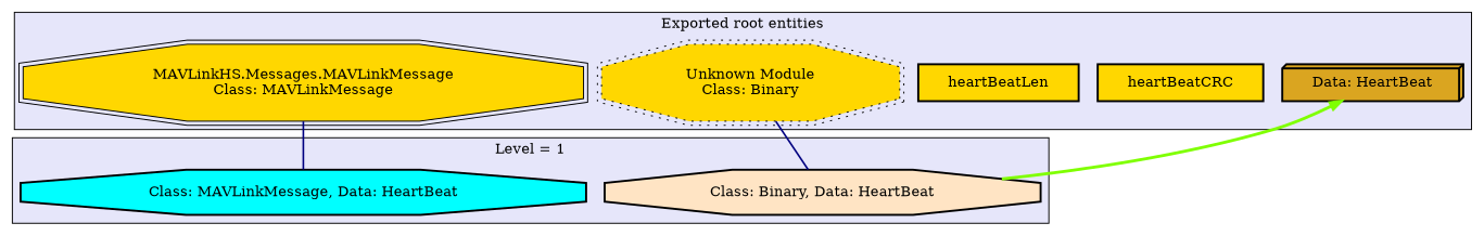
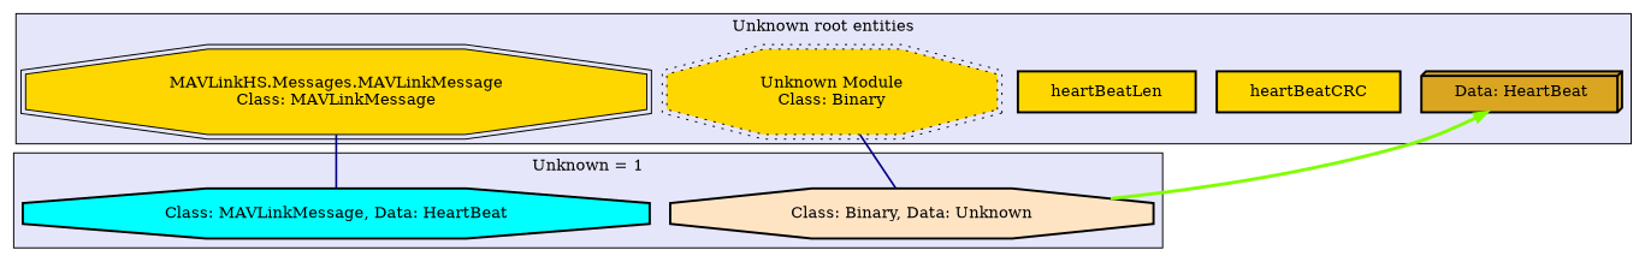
  digraph {
    node [fillcolor=gold margin="0.4,0.1" shape=box style="filled,bold"]
    edge [color=navy dir=none penwidth=1.6931471805599454]
    n1 [fillcolor=goldenrod label="Data: HeartBeat" shape=box3d]
    n2 [label=heartBeatCRC]
    n3 [label=heartBeatLen]
    n4 [label="MAVLinkHS.Messages.MAVLinkMessage\nClass: MAVLinkMessage" shape=doubleoctagon style="filled,solid"]
    n5 [label="Unknown Module\nClass: Binary" shape=doubleoctagon style="filled,dotted"]
    n6 [fillcolor=cyan label="Class: MAVLinkMessage, Data: HeartBeat" shape=octagon]
-   n7 [fillcolor=bisque label="Class: Binary, Data: HeartBeat" shape=octagon]
+   n7 [fillcolor=bisque label="Class: Binary, Data: Unknown" shape=octagon]
    subgraph cluster_1 {
      fillcolor=lavender
-     label="Exported root entities"
+     label="Unknown root entities"
      style=filled
      n1
      n2
      n3
      n4
      n5
    }
    subgraph cluster_2 {
      fillcolor=lavender
-     label="Level = 1"
+     label="Unknown = 1"
      style=filled
      n6
      n7
    }
    n4 -> n6
    n5 -> n7
    n7 -> n1 [color=chartreuse penwidth=2.9459101490553135 dir=""]
  }
